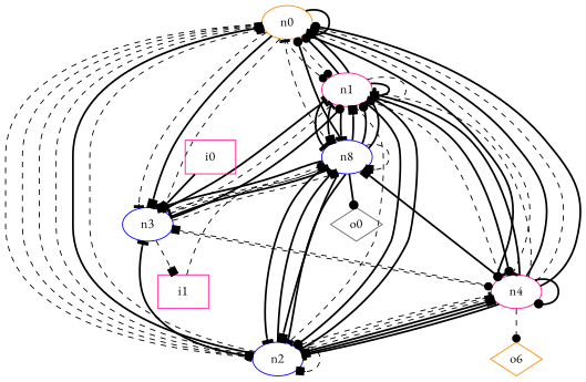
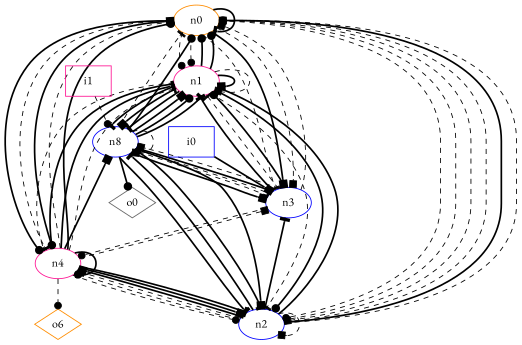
  digraph {
    fontname="EB Garamond"
    node [color=blue fontname="EB Garamond"]
    edge [arrowhead=tee fontname="EB Garamond" style=bold]
    n1 [color=darkorange label=n0]
    n2 [color=deeppink label=n1]
    n3 [label=n2]
    n4 [label=n3]
    n5 [color=deeppink label=n4]
    n6 [label=n8]
    n7 [color=darkorange label=o6 shape=diamond]
    n8 [color=gray40 label=o0 shape=diamond]
-   n9 [color=deeppink label=i0 shape=box]
+   n9 [label=i0 shape=box]
    n10 [color=deeppink label=i1 shape=box]
    n1 -> n1
    n1 -> n2 [arrowhead=dot style=dashed]
    n1 -> n2 [arrowhead=dot style=dashed]
    n1 -> n3 [arrowhead=dot style=dashed]
    n1 -> n3 [style=dashed]
    n1 -> n3 [arrowhead=box style=dashed]
    n1 -> n4 [style=dashed]
    n1 -> n4 [arrowhead=box]
    n1 -> n4 [arrowhead=box style=dashed]
    n1 -> n5 [arrowhead=dot]
    n1 -> n5 [style=dashed]
    n2 -> n1 [arrowhead=dot]
    n2 -> n1 [arrowhead=dot]
    n2 -> n2 [arrowhead=box]
    n2 -> n2 [arrowhead=box style=dashed]
    n2 -> n3 [style=dashed]
    n2 -> n3 [arrowhead=dot]
    n2 -> n5 [style=dashed]
    n2 -> n5 [arrowhead=dot]
    n2 -> n6
    n2 -> n6 [arrowhead=box]
    n2 -> n6
    n3 -> n1 [arrowhead=box style=dashed]
    n3 -> n1 [arrowhead=dot]
    n3 -> n1 [arrowhead=box style=dashed]
    n3 -> n2
    n3 -> n3 [arrowhead=box style=dashed]
    n3 -> n4
    n3 -> n5 [style=dashed]
    n3 -> n5 [arrowhead=box style=dashed]
    n3 -> n5 [arrowhead=box]
    n3 -> n6
-   n4 -> n10 [arrowhead=box style=dashed]
+   n4 -> n1 [arrowhead=box style=dashed]
    n4 -> n2
    n4 -> n2 [style=dashed]
    n4 -> n2 [arrowhead=dot]
    n4 -> n5 [arrowhead=dot style=dashed]
    n4 -> n6 [arrowhead=dot style=dashed]
    n4 -> n6
    n4 -> n6 [arrowhead=box style=dashed]
    n5 -> n1 [arrowhead=box]
    n5 -> n1 [style=dashed]
    n5 -> n1 [arrowhead=dot]
    n5 -> n2
    n5 -> n2 [style=dashed]
    n5 -> n3 [arrowhead=dot style=dashed]
    n5 -> n3 [arrowhead=box]
    n5 -> n3
    n5 -> n4 [arrowhead=box style=dashed]
    n5 -> n5 [arrowhead=dot]
    n5 -> n6 [arrowhead=box]
    n5 -> n7 [arrowhead=dot style=dashed]
    n6 -> n1 [style=dashed]
    n6 -> n1 [arrowhead=dot]
    n6 -> n2 [arrowhead=box]
    n6 -> n2 [arrowhead=dot]
    n6 -> n2
    n6 -> n3 [arrowhead=box]
    n6 -> n3
    n6 -> n3
    n6 -> n4 [style=dashed]
    n6 -> n4 [arrowhead=box]
    n6 -> n6 [arrowhead=box style=dashed]
    n6 -> n8 [arrowhead=dot]
    n9 -> n4 [arrowhead=box]
    n10 -> n6 [arrowhead=dot style=dashed]
  }
